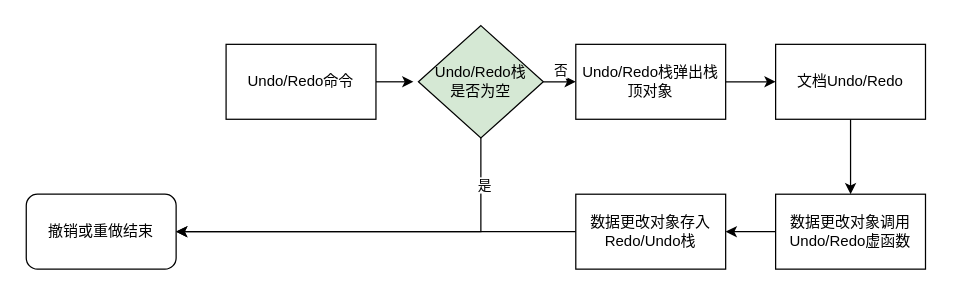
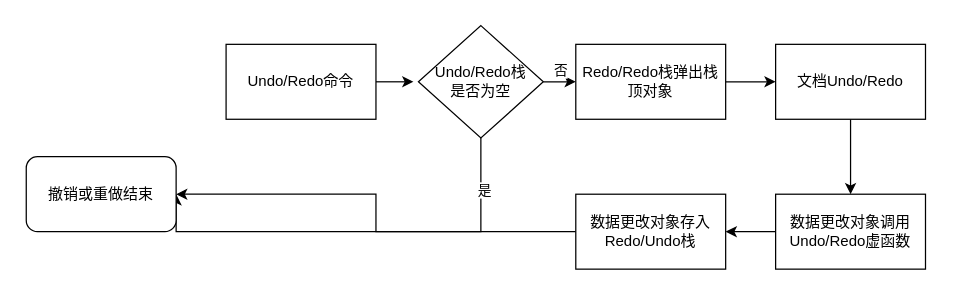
  <mxCell id="0" />
  <mxCell id="1" parent="0" />
  <mxCell id="2" style="edgeStyle=orthogonalEdgeStyle;rounded=0;orthogonalLoop=1;jettySize=auto;html=1;" edge="1" parent="1" source="3"><mxGeometry relative="1" as="geometry"><mxPoint x="330" y="65" as="targetPoint" /></mxGeometry></mxCell>
  <mxCell id="3" value="Undo/Redo命令" style="rounded=0;whiteSpace=wrap;html=1;" vertex="1" parent="1"><mxGeometry x="180" y="35" width="120" height="60" as="geometry" /></mxCell>
  <mxCell id="4" style="edgeStyle=orthogonalEdgeStyle;rounded=0;orthogonalLoop=1;jettySize=auto;html=1;entryX=0;entryY=0.5;entryDx=0;entryDy=0;" edge="1" parent="1" source="8" target="11"><mxGeometry relative="1" as="geometry" /></mxCell>
  <mxCell id="5" value="否" style="edgeLabel;html=1;align=center;verticalAlign=middle;resizable=0;points=[];" vertex="1" connectable="0" parent="4"><mxGeometry x="0.511" y="1" relative="1" as="geometry"><mxPoint y="-9" as="offset" /></mxGeometry></mxCell>
  <mxCell id="6" style="edgeStyle=orthogonalEdgeStyle;rounded=0;orthogonalLoop=1;jettySize=auto;html=1;entryX=1;entryY=0.5;entryDx=0;entryDy=0;" edge="1" parent="1" source="8" target="9"><mxGeometry relative="1" as="geometry"><Array as="points"><mxPoint x="384" y="185" /></Array></mxGeometry></mxCell>
  <mxCell id="7" value="是" style="edgeLabel;html=1;align=center;verticalAlign=middle;resizable=0;points=[];" vertex="1" connectable="0" parent="6"><mxGeometry x="-0.765" y="2" relative="1" as="geometry"><mxPoint as="offset" /></mxGeometry></mxCell>
- <mxCell id="8" value="Undo/Redo栈&lt;br&gt;是否为空" style="rhombus;whiteSpace=wrap;html=1;fillColor=#d5e8d4;" vertex="1" parent="1"><mxGeometry x="334" y="20" width="100" height="90" as="geometry" /></mxCell>
- <mxCell id="9" value="撤销或重做结束" style="rounded=1;whiteSpace=wrap;html=1;" vertex="1" parent="1"><mxGeometry y="155" width="120" height="60" as="geometry" x="20" /></mxCell>
+ <mxCell id="8" value="Undo/Redo栈&lt;br&gt;是否为空" style="rhombus;whiteSpace=wrap;html=1;" vertex="1" parent="1"><mxGeometry x="334" y="20" width="100" height="90" as="geometry" /></mxCell>
+ <mxCell id="9" value="撤销或重做结束" style="rounded=1;whiteSpace=wrap;html=1;" vertex="1" parent="1"><mxGeometry x="20" y="125" width="120" height="60" as="geometry" /></mxCell>
  <mxCell id="10" style="edgeStyle=orthogonalEdgeStyle;rounded=0;orthogonalLoop=1;jettySize=auto;html=1;entryX=0;entryY=0.5;entryDx=0;entryDy=0;" edge="1" parent="1" source="11" target="13"><mxGeometry relative="1" as="geometry" /></mxCell>
- <mxCell id="11" value="Undo/Redo栈弹出栈顶对象" style="rounded=0;whiteSpace=wrap;html=1;" vertex="1" parent="1"><mxGeometry x="460" y="35" width="120" height="60" as="geometry" /></mxCell>
+ <mxCell id="11" value="Redo/Redo栈弹出栈顶对象" style="rounded=0;whiteSpace=wrap;html=1;" vertex="1" parent="1"><mxGeometry x="460" y="35" width="120" height="60" as="geometry" /></mxCell>
  <mxCell id="12" style="edgeStyle=orthogonalEdgeStyle;rounded=0;orthogonalLoop=1;jettySize=auto;html=1;entryX=0.5;entryY=0;entryDx=0;entryDy=0;" edge="1" parent="1" source="13" target="15"><mxGeometry relative="1" as="geometry" /></mxCell>
  <mxCell id="13" value="文档Undo/Redo" style="rounded=0;whiteSpace=wrap;html=1;" vertex="1" parent="1"><mxGeometry x="620" y="35" width="120" height="60" as="geometry" /></mxCell>
  <mxCell id="14" style="edgeStyle=orthogonalEdgeStyle;rounded=0;orthogonalLoop=1;jettySize=auto;html=1;exitX=0;exitY=0.5;exitDx=0;exitDy=0;entryX=1;entryY=0.5;entryDx=0;entryDy=0;" edge="1" parent="1" source="15" target="17"><mxGeometry relative="1" as="geometry" /></mxCell>
  <mxCell id="15" value="数据更改对象调用Undo/Redo虚函数" style="rounded=0;whiteSpace=wrap;html=1;" vertex="1" parent="1"><mxGeometry x="620" y="155" width="120" height="60" as="geometry" /></mxCell>
  <mxCell id="16" style="edgeStyle=orthogonalEdgeStyle;rounded=0;orthogonalLoop=1;jettySize=auto;html=1;entryX=1;entryY=0.5;entryDx=0;entryDy=0;" edge="1" parent="1" source="17" target="9"><mxGeometry relative="1" as="geometry" /></mxCell>
  <mxCell id="17" value="数据更改对象存入Redo/Undo栈" style="rounded=0;whiteSpace=wrap;html=1;" vertex="1" parent="1"><mxGeometry x="460" y="155" width="120" height="60" as="geometry" /></mxCell>
